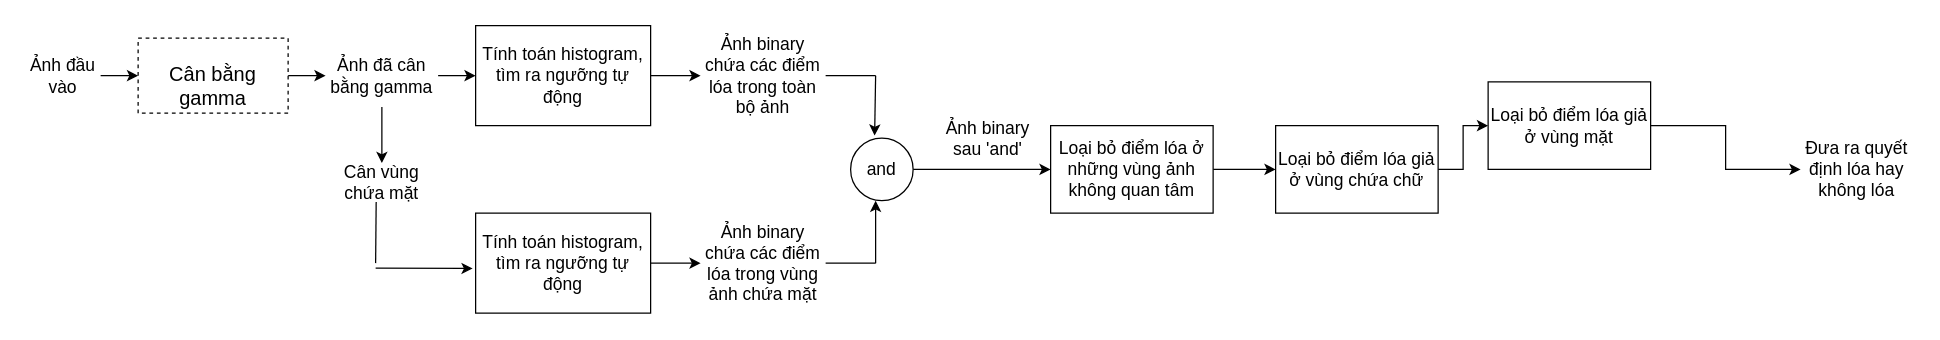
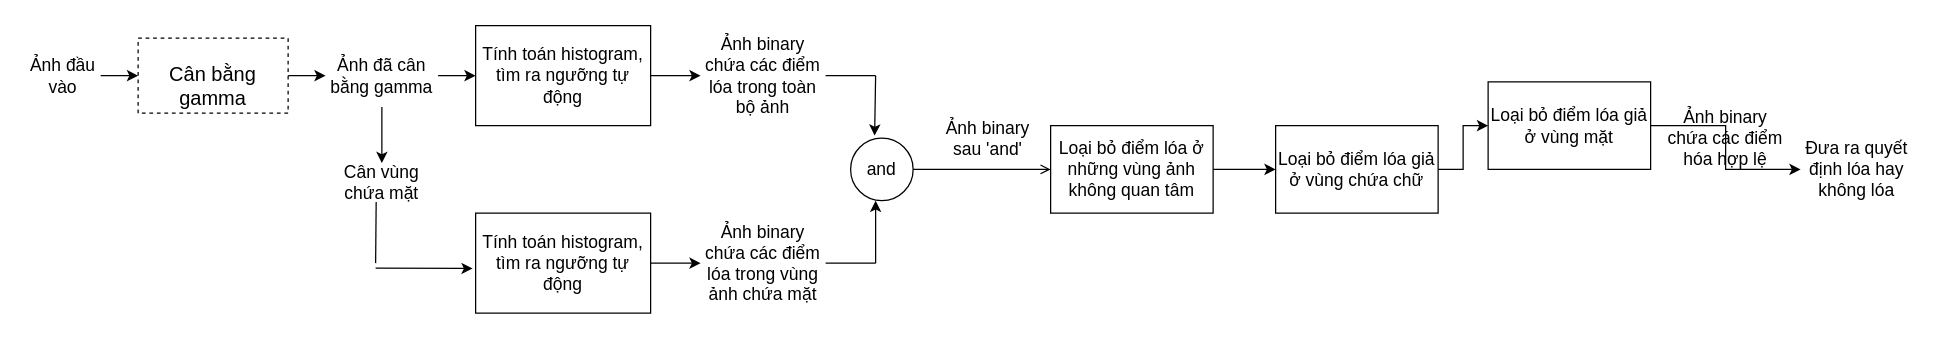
  <mxCell id="0" />
  <mxCell id="1" parent="0" />
  <mxCell id="2" value="" style="edgeStyle=orthogonalEdgeStyle;rounded=0;orthogonalLoop=1;jettySize=auto;html=1;fontSize=14;" edge="1" parent="1" source="3" target="10"><mxGeometry relative="1" as="geometry" /></mxCell>
  <mxCell id="3" value="&lt;div&gt;&lt;font style=&quot;font-size: 14px&quot;&gt;&lt;br&gt;&lt;/font&gt;&lt;/div&gt;&lt;div&gt;&lt;font size=&quot;3&quot;&gt;Cân bằng gamma&lt;br&gt;&lt;/font&gt;&lt;/div&gt;" style="rounded=0;whiteSpace=wrap;html=1;dashed=1;" vertex="1" parent="1"><mxGeometry x="110" y="30" width="120" height="60" as="geometry" /></mxCell>
  <mxCell id="4" value="" style="edgeStyle=orthogonalEdgeStyle;rounded=0;orthogonalLoop=1;jettySize=auto;html=1;fontSize=14;" edge="1" parent="1" source="5" target="12"><mxGeometry relative="1" as="geometry" /></mxCell>
  <mxCell id="5" value="&lt;font style=&quot;font-size: 14px&quot;&gt;Tính toán histogram, tìm ra ngưỡng tự động&lt;/font&gt;" style="rounded=0;whiteSpace=wrap;html=1;" vertex="1" parent="1"><mxGeometry x="380" y="20" width="140" height="80" as="geometry" /></mxCell>
  <mxCell id="6" value="" style="edgeStyle=orthogonalEdgeStyle;rounded=0;orthogonalLoop=1;jettySize=auto;html=1;fontSize=14;" edge="1" parent="1" source="7" target="3"><mxGeometry relative="1" as="geometry" /></mxCell>
  <mxCell id="7" value="&lt;font style=&quot;font-size: 14px&quot;&gt;Ảnh đầu vào&lt;/font&gt;" style="text;html=1;strokeColor=none;fillColor=none;align=center;verticalAlign=middle;whiteSpace=wrap;rounded=0;" vertex="1" parent="1"><mxGeometry x="20" y="45" width="60" height="30" as="geometry" /></mxCell>
  <mxCell id="8" value="" style="edgeStyle=orthogonalEdgeStyle;rounded=0;orthogonalLoop=1;jettySize=auto;html=1;fontSize=14;" edge="1" parent="1" source="10" target="11"><mxGeometry relative="1" as="geometry" /></mxCell>
  <mxCell id="9" value="" style="edgeStyle=orthogonalEdgeStyle;rounded=0;orthogonalLoop=1;jettySize=auto;html=1;fontSize=14;" edge="1" parent="1" source="10" target="5"><mxGeometry relative="1" as="geometry" /></mxCell>
  <mxCell id="10" value="&lt;font style=&quot;font-size: 14px&quot;&gt;Ảnh đã cân bằng gamma&lt;/font&gt;" style="text;html=1;strokeColor=none;fillColor=none;align=center;verticalAlign=middle;whiteSpace=wrap;rounded=0;" vertex="1" parent="1"><mxGeometry x="260" y="35" width="90" height="50" as="geometry" /></mxCell>
  <mxCell id="11" value="&lt;font style=&quot;font-size: 14px&quot;&gt;Cân vùng chứa mặt&lt;/font&gt;" style="text;html=1;strokeColor=none;fillColor=none;align=center;verticalAlign=middle;whiteSpace=wrap;rounded=0;" vertex="1" parent="1"><mxGeometry x="265" y="130" width="80" height="30" as="geometry" /></mxCell>
  <mxCell id="12" value="&lt;font style=&quot;font-size: 14px&quot;&gt;Ảnh binary chứa các điểm lóa trong toàn bộ ảnh&lt;/font&gt;" style="text;html=1;strokeColor=none;fillColor=none;align=center;verticalAlign=middle;whiteSpace=wrap;rounded=0;" vertex="1" parent="1"><mxGeometry x="560" y="25" width="100" height="70" as="geometry" /></mxCell>
  <mxCell id="13" value="&lt;font style=&quot;font-size: 14px&quot;&gt;Ảnh binary chứa các điểm lóa trong vùng ảnh chứa mặt&lt;/font&gt;" style="text;html=1;strokeColor=none;fillColor=none;align=center;verticalAlign=middle;whiteSpace=wrap;rounded=0;" vertex="1" parent="1"><mxGeometry x="560" y="185" width="100" height="50" as="geometry" /></mxCell>
- <mxCell id="14" value="" style="edgeStyle=orthogonalEdgeStyle;rounded=0;orthogonalLoop=1;jettySize=auto;html=1;fontSize=14;" edge="1" parent="1" source="15" target="18"><mxGeometry relative="1" as="geometry" /></mxCell>
+ <mxCell id="14" value="" style="edgeStyle=orthogonalEdgeStyle;rounded=0;orthogonalLoop=1;jettySize=auto;html=1;fontSize=14;endArrow=open;" edge="1" parent="1" source="15" target="18"><mxGeometry relative="1" as="geometry" /></mxCell>
  <mxCell id="15" value="&lt;font style=&quot;font-size: 14px&quot;&gt;and&lt;/font&gt;" style="ellipse;whiteSpace=wrap;html=1;aspect=fixed;" vertex="1" parent="1"><mxGeometry x="680" y="110" width="50" height="50" as="geometry" /></mxCell>
  <mxCell id="16" value="&lt;font style=&quot;font-size: 14px&quot;&gt;Ảnh binary sau 'and'&lt;/font&gt;" style="text;html=1;strokeColor=none;fillColor=none;align=center;verticalAlign=middle;whiteSpace=wrap;rounded=0;" vertex="1" parent="1"><mxGeometry x="750" y="85" width="80" height="50" as="geometry" /></mxCell>
  <mxCell id="17" value="" style="edgeStyle=orthogonalEdgeStyle;rounded=0;orthogonalLoop=1;jettySize=auto;html=1;fontSize=14;" edge="1" parent="1" source="18" target="20"><mxGeometry relative="1" as="geometry" /></mxCell>
  <mxCell id="18" value="&lt;font style=&quot;font-size: 14px&quot;&gt;Loại bỏ điểm lóa ở những vùng ảnh không quan tâm&lt;/font&gt;" style="rounded=0;whiteSpace=wrap;html=1;" vertex="1" parent="1"><mxGeometry x="840" y="100" width="130" height="70" as="geometry" /></mxCell>
  <mxCell id="19" value="" style="edgeStyle=orthogonalEdgeStyle;rounded=0;orthogonalLoop=1;jettySize=auto;html=1;fontSize=14;" edge="1" parent="1" source="20" target="22"><mxGeometry relative="1" as="geometry" /></mxCell>
  <mxCell id="20" value="&lt;font style=&quot;font-size: 14px&quot;&gt;Loại bỏ điểm lóa giả ở vùng chứa chữ&lt;/font&gt;" style="rounded=0;whiteSpace=wrap;html=1;" vertex="1" parent="1"><mxGeometry x="1020" y="100" width="130" height="70" as="geometry" /></mxCell>
  <mxCell id="21" value="" style="edgeStyle=orthogonalEdgeStyle;rounded=0;orthogonalLoop=1;jettySize=auto;html=1;fontSize=14;" edge="1" parent="1" source="22" target="24"><mxGeometry relative="1" as="geometry" /></mxCell>
  <mxCell id="22" value="&lt;font style=&quot;font-size: 14px&quot;&gt;Loại bỏ điểm lóa giả ở vùng mặt&lt;/font&gt;" style="rounded=0;whiteSpace=wrap;html=1;" vertex="1" parent="1"><mxGeometry x="1190" y="65" width="130" height="70" as="geometry" /></mxCell>
+ <mxCell id="23" value="&lt;font style=&quot;font-size: 14px&quot;&gt;Ảnh binary chứa các điểm hóa hợp lệ&lt;/font&gt;" style="text;html=1;strokeColor=none;fillColor=none;align=center;verticalAlign=middle;whiteSpace=wrap;rounded=0;" vertex="1" parent="1"><mxGeometry x="1330" y="62.5" width="100" height="95" as="geometry" /></mxCell>
  <mxCell id="24" value="&lt;font style=&quot;font-size: 14px&quot;&gt;Đưa ra quyết định lóa hay không lóa&lt;/font&gt;" style="text;html=1;strokeColor=none;fillColor=none;align=center;verticalAlign=middle;whiteSpace=wrap;rounded=0;" vertex="1" parent="1"><mxGeometry x="1440" y="105" width="90" height="60" as="geometry" /></mxCell>
  <mxCell id="25" value="" style="edgeStyle=orthogonalEdgeStyle;rounded=0;orthogonalLoop=1;jettySize=auto;html=1;fontSize=14;" edge="1" parent="1" source="26" target="13"><mxGeometry relative="1" as="geometry" /></mxCell>
  <mxCell id="26" value="&lt;font style=&quot;font-size: 14px&quot;&gt;Tính toán histogram, tìm ra ngưỡng tự động&lt;/font&gt;" style="rounded=0;whiteSpace=wrap;html=1;" vertex="1" parent="1"><mxGeometry x="380" y="170" width="140" height="80" as="geometry" /></mxCell>
  <mxCell id="27" value="" style="endArrow=classic;html=1;rounded=0;fontSize=14;entryX=-0.017;entryY=0.554;entryDx=0;entryDy=0;entryPerimeter=0;" edge="1" parent="1" target="26"><mxGeometry width="50" height="50" relative="1" as="geometry"><mxPoint x="300" y="214" as="sourcePoint" /><mxPoint x="290" y="140" as="targetPoint" /></mxGeometry></mxCell>
  <mxCell id="28" value="" style="endArrow=none;html=1;rounded=0;fontSize=14;entryX=0.443;entryY=1.038;entryDx=0;entryDy=0;entryPerimeter=0;" edge="1" parent="1" target="11"><mxGeometry width="50" height="50" relative="1" as="geometry"><mxPoint x="300" y="210" as="sourcePoint" /><mxPoint x="290" y="140" as="targetPoint" /></mxGeometry></mxCell>
  <mxCell id="29" value="" style="endArrow=none;html=1;rounded=0;fontSize=14;entryX=1;entryY=0.5;entryDx=0;entryDy=0;" edge="1" parent="1" target="12"><mxGeometry width="50" height="50" relative="1" as="geometry"><mxPoint x="700" y="60" as="sourcePoint" /><mxPoint x="580" y="110" as="targetPoint" /></mxGeometry></mxCell>
  <mxCell id="30" value="" style="endArrow=none;html=1;rounded=0;fontSize=14;exitX=1;exitY=0.5;exitDx=0;exitDy=0;" edge="1" parent="1" source="13"><mxGeometry width="50" height="50" relative="1" as="geometry"><mxPoint x="530" y="160" as="sourcePoint" /><mxPoint x="700" y="210" as="targetPoint" /></mxGeometry></mxCell>
  <mxCell id="31" value="" style="endArrow=classic;html=1;rounded=0;fontSize=14;entryX=0.4;entryY=1;entryDx=0;entryDy=0;entryPerimeter=0;" edge="1" parent="1" target="15"><mxGeometry width="50" height="50" relative="1" as="geometry"><mxPoint x="700" y="210" as="sourcePoint" /><mxPoint x="580" y="110" as="targetPoint" /></mxGeometry></mxCell>
  <mxCell id="32" value="" style="endArrow=classic;html=1;rounded=0;fontSize=14;entryX=0.384;entryY=-0.04;entryDx=0;entryDy=0;entryPerimeter=0;" edge="1" parent="1" target="15"><mxGeometry width="50" height="50" relative="1" as="geometry"><mxPoint x="700" y="60" as="sourcePoint" /><mxPoint x="580" y="110" as="targetPoint" /></mxGeometry></mxCell>
